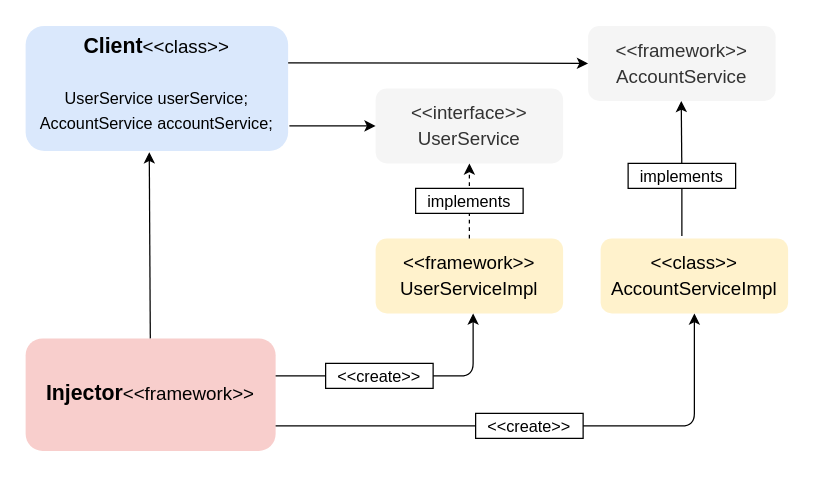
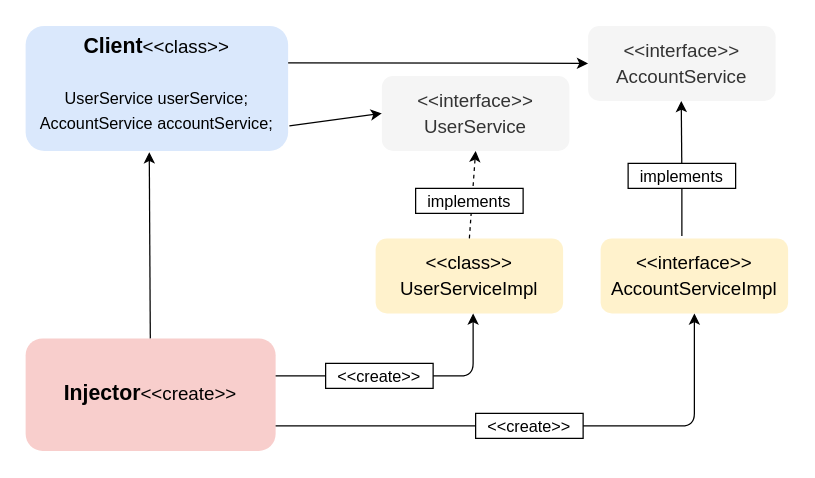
  <mxCell id="0" />
  <mxCell id="1" parent="0" />
  <mxCell id="2" value="&lt;b&gt;Client&lt;/b&gt;&lt;font style=&quot;font-size: 15px&quot;&gt;&amp;lt;&amp;lt;class&amp;gt;&amp;gt;&lt;/font&gt;&lt;br&gt;&lt;br&gt;&lt;font style=&quot;font-size: 13px&quot;&gt;UserService userService;&lt;br&gt;AccountService accountService;&lt;br&gt;&lt;/font&gt;" style="rounded=1;html=1;fillColor=#dae8fc;strokeColor=none;verticalAlign=top;fontSize=17;whiteSpace=wrap;" parent="1" vertex="1"><mxGeometry x="20" y="20" width="210" height="100" as="geometry" /></mxCell>
- <mxCell id="3" value="&lt;b&gt;Injector&lt;/b&gt;&lt;font style=&quot;font-size: 15px&quot;&gt;&amp;lt;&amp;lt;framework&amp;gt;&amp;gt;&lt;/font&gt;" style="rounded=1;html=1;fontSize=17;fillColor=#f8cecc;whiteSpace=wrap;labelBorderColor=none;labelBackgroundColor=none;strokeColor=none;" parent="1" vertex="1"><mxGeometry x="20" y="270" width="200" height="90" as="geometry" /></mxCell>
+ <mxCell id="3" value="&lt;b&gt;Injector&lt;/b&gt;&lt;font style=&quot;font-size: 15px&quot;&gt;&amp;lt;&amp;lt;create&amp;gt;&amp;gt;&lt;/font&gt;" style="rounded=1;html=1;fontSize=17;fillColor=#f8cecc;whiteSpace=wrap;labelBorderColor=none;labelBackgroundColor=none;strokeColor=none;" parent="1" vertex="1"><mxGeometry x="20" y="270" width="200" height="90" as="geometry" /></mxCell>
  <mxCell id="4" value="" style="endArrow=classic;html=1;fontSize=17;entryX=0.471;entryY=1.01;entryDx=0;entryDy=0;entryPerimeter=0;" parent="1" source="3" target="2" edge="1"><mxGeometry width="50" height="50" relative="1" as="geometry"><mxPoint x="120" y="180" as="sourcePoint" /><mxPoint x="170" y="130" as="targetPoint" /></mxGeometry></mxCell>
- <mxCell id="5" value="&lt;font style=&quot;font-size: 15px&quot;&gt;&amp;lt;&amp;lt;framework&amp;gt;&amp;gt;&lt;br&gt;UserServiceImpl&lt;/font&gt;" style="rounded=1;whiteSpace=wrap;html=1;labelBackgroundColor=none;fontSize=17;fillColor=#fff2cc;strokeColor=none;" parent="1" vertex="1"><mxGeometry x="300" y="190" width="150" height="60" as="geometry" /></mxCell>
+ <mxCell id="5" value="&lt;font style=&quot;font-size: 15px&quot;&gt;&amp;lt;&amp;lt;class&amp;gt;&amp;gt;&lt;br&gt;UserServiceImpl&lt;/font&gt;" style="rounded=1;whiteSpace=wrap;html=1;labelBackgroundColor=none;fontSize=17;fillColor=#fff2cc;strokeColor=none;" parent="1" vertex="1"><mxGeometry x="300" y="190" width="150" height="60" as="geometry" /></mxCell>
  <mxCell id="6" value="" style="endArrow=classic;html=1;fontSize=17;fontColor=#000000;entryX=0.52;entryY=1;entryDx=0;entryDy=0;entryPerimeter=0;" parent="1" target="5" edge="1"><mxGeometry width="50" height="50" relative="1" as="geometry"><mxPoint x="220" y="300" as="sourcePoint" /><mxPoint x="480" y="300" as="targetPoint" /><Array as="points"><mxPoint x="378" y="300" /></Array></mxGeometry></mxCell>
  <mxCell id="7" value="&lt;font style=&quot;font-size: 13px&quot;&gt;&amp;lt;&amp;lt;create&amp;gt;&amp;gt;&lt;/font&gt;" style="rounded=0;whiteSpace=wrap;html=1;labelBackgroundColor=none;strokeColor=#000000;fontSize=17;fontColor=#000000;" parent="1" vertex="1"><mxGeometry x="260" y="290" width="86" height="20" as="geometry" /></mxCell>
- <mxCell id="8" value="&lt;font style=&quot;font-size: 15px&quot;&gt;&amp;lt;&amp;lt;class&amp;gt;&amp;gt;&lt;br&gt;AccountServiceImpl&lt;/font&gt;" style="rounded=1;whiteSpace=wrap;html=1;labelBackgroundColor=none;fontSize=17;fillColor=#fff2cc;strokeColor=none;" parent="1" vertex="1"><mxGeometry x="480" y="190" width="150" height="60" as="geometry" /></mxCell>
+ <mxCell id="8" value="&lt;font style=&quot;font-size: 15px&quot;&gt;&amp;lt;&amp;lt;interface&amp;gt;&amp;gt;&lt;br&gt;AccountServiceImpl&lt;/font&gt;" style="rounded=1;whiteSpace=wrap;html=1;labelBackgroundColor=none;fontSize=17;fillColor=#fff2cc;strokeColor=none;" parent="1" vertex="1"><mxGeometry x="480" y="190" width="150" height="60" as="geometry" /></mxCell>
  <mxCell id="9" value="" style="endArrow=classic;html=1;fontSize=17;fontColor=#000000;exitX=1;exitY=0.75;exitDx=0;exitDy=0;entryX=0.5;entryY=1;entryDx=0;entryDy=0;" parent="1" source="10" target="8" edge="1"><mxGeometry width="50" height="50" relative="1" as="geometry"><mxPoint x="240" y="320" as="sourcePoint" /><mxPoint x="582" y="290" as="targetPoint" /><Array as="points"><mxPoint x="400" y="340" /><mxPoint x="555" y="340" /></Array></mxGeometry></mxCell>
  <mxCell id="10" value="&lt;font style=&quot;font-size: 13px&quot;&gt;&amp;lt;&amp;lt;create&amp;gt;&amp;gt;&lt;/font&gt;" style="rounded=0;whiteSpace=wrap;html=1;labelBackgroundColor=none;strokeColor=#000000;fontSize=17;fontColor=#000000;" parent="1" vertex="1"><mxGeometry x="380" y="330" width="86" height="20" as="geometry" /></mxCell>
  <mxCell id="11" value="" style="endArrow=none;html=1;fontSize=17;fontColor=#000000;entryX=0;entryY=0.5;entryDx=0;entryDy=0;" parent="1" target="10" edge="1"><mxGeometry width="50" height="50" relative="1" as="geometry"><mxPoint x="220" y="340" as="sourcePoint" /><mxPoint x="370" y="335" as="targetPoint" /></mxGeometry></mxCell>
- <mxCell id="12" value="&lt;font style=&quot;font-size: 15px&quot;&gt;&amp;lt;&amp;lt;interface&amp;gt;&amp;gt;&lt;br&gt;UserService&lt;/font&gt;" style="rounded=1;whiteSpace=wrap;html=1;labelBackgroundColor=none;fontSize=17;fillColor=#f5f5f5;fontColor=#333333;strokeColor=none;" parent="1" vertex="1"><mxGeometry x="300" y="70" width="150" height="60" as="geometry" /></mxCell>
- <mxCell id="13" value="&lt;font style=&quot;font-size: 15px&quot;&gt;&amp;lt;&amp;lt;framework&amp;gt;&amp;gt;&lt;br&gt;AccountService&lt;/font&gt;" style="rounded=1;whiteSpace=wrap;html=1;labelBackgroundColor=none;fontSize=17;fillColor=#f5f5f5;fontColor=#333333;strokeColor=none;" parent="1" vertex="1"><mxGeometry x="470" y="20" width="150" height="60" as="geometry" /></mxCell>
+ <mxCell id="12" value="&lt;font style=&quot;font-size: 15px&quot;&gt;&amp;lt;&amp;lt;interface&amp;gt;&amp;gt;&lt;br&gt;UserService&lt;/font&gt;" style="rounded=1;whiteSpace=wrap;html=1;labelBackgroundColor=none;fontSize=17;fillColor=#f5f5f5;fontColor=#333333;strokeColor=none;" parent="1" vertex="1"><mxGeometry x="305" y="60" width="150" height="60" as="geometry" /></mxCell>
+ <mxCell id="13" value="&lt;font style=&quot;font-size: 15px&quot;&gt;&amp;lt;&amp;lt;interface&amp;gt;&amp;gt;&lt;br&gt;AccountService&lt;/font&gt;" style="rounded=1;whiteSpace=wrap;html=1;labelBackgroundColor=none;fontSize=17;fillColor=#f5f5f5;fontColor=#333333;strokeColor=none;" parent="1" vertex="1"><mxGeometry x="470" y="20" width="150" height="60" as="geometry" /></mxCell>
  <mxCell id="14" value="" style="endArrow=classic;html=1;fontSize=17;fontColor=#000000;entryX=0;entryY=0.5;entryDx=0;entryDy=0;" parent="1" target="12" edge="1"><mxGeometry width="50" height="50" relative="1" as="geometry"><mxPoint x="231" y="100" as="sourcePoint" /><mxPoint x="290" y="190" as="targetPoint" /></mxGeometry></mxCell>
  <mxCell id="15" value="" style="endArrow=classic;html=1;fontSize=17;fontColor=#000000;entryX=0;entryY=0.5;entryDx=0;entryDy=0;exitX=1.005;exitY=0.69;exitDx=0;exitDy=0;exitPerimeter=0;" parent="1" target="13" edge="1"><mxGeometry width="50" height="50" relative="1" as="geometry"><mxPoint x="230" y="49.5" as="sourcePoint" /><mxPoint x="298.95" y="50.5" as="targetPoint" /></mxGeometry></mxCell>
  <mxCell id="16" value="" style="endArrow=classic;html=1;fontSize=17;fontColor=#000000;entryX=0.5;entryY=1;entryDx=0;entryDy=0;exitX=0.5;exitY=0;exitDx=0;exitDy=0;dashed=1;" parent="1" source="5" target="12" edge="1"><mxGeometry width="50" height="50" relative="1" as="geometry"><mxPoint x="240" y="240" as="sourcePoint" /><mxPoint x="290" y="190" as="targetPoint" /></mxGeometry></mxCell>
  <mxCell id="17" value="" style="endArrow=classic;html=1;fontSize=17;fontColor=#000000;entryX=0.5;entryY=1;entryDx=0;entryDy=0;" parent="1" source="19" edge="1"><mxGeometry width="50" height="50" relative="1" as="geometry"><mxPoint x="545" y="188" as="sourcePoint" /><mxPoint x="544.5" y="80" as="targetPoint" /></mxGeometry></mxCell>
  <mxCell id="18" value="&lt;font style=&quot;font-size: 13px&quot;&gt;implements&lt;/font&gt;" style="rounded=0;whiteSpace=wrap;html=1;labelBackgroundColor=none;strokeColor=#000000;fontSize=17;fontColor=#000000;" parent="1" vertex="1"><mxGeometry x="332" y="150" width="86" height="20" as="geometry" /></mxCell>
  <mxCell id="19" value="&lt;font style=&quot;font-size: 13px&quot;&gt;implements&lt;/font&gt;" style="rounded=0;whiteSpace=wrap;html=1;labelBackgroundColor=none;strokeColor=#000000;fontSize=17;fontColor=#000000;" parent="1" vertex="1"><mxGeometry x="502" y="130" width="86" height="20" as="geometry" /></mxCell>
  <mxCell id="20" value="" style="endArrow=none;html=1;fontSize=17;fontColor=#000000;entryX=0.5;entryY=1;entryDx=0;entryDy=0;strokeWidth=1;" parent="1" target="19" edge="1"><mxGeometry width="50" height="50" relative="1" as="geometry"><mxPoint x="545" y="188" as="sourcePoint" /><mxPoint x="290" y="190" as="targetPoint" /></mxGeometry></mxCell>
